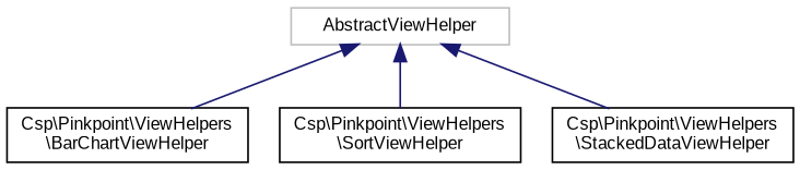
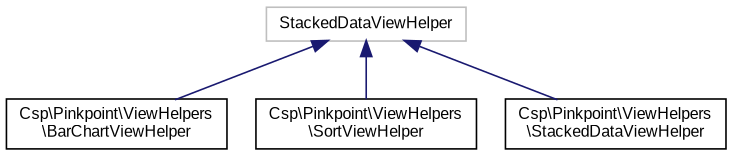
  digraph {
    rankdir=TB
    fontname="Liberation Sans"
    node [color=black fillcolor=white fontname="Liberation Sans" fontsize=10 shape=record style=filled]
    edge [color=midnightblue dir=back fontname="Liberation Sans" fontsize=10 labelfontname=Helvetica labelfontsize=10 style=solid]
-   n1 [color=grey75 height=0.2 label=AbstractViewHelper width=0.4]
+   n1 [color=grey75 height=0.2 label=StackedDataViewHelper width=0.4]
    n2 [height=0.2 label="Csp\\Pinkpoint\\ViewHelpers\l\\BarChartViewHelper" width=0.4]
    n3 [height=0.2 label="Csp\\Pinkpoint\\ViewHelpers\l\\SortViewHelper" width=0.4]
    n4 [height=0.2 label="Csp\\Pinkpoint\\ViewHelpers\l\\StackedDataViewHelper" width=0.4]
    n1 -> n2
    n1 -> n3
    n1 -> n4
  }
